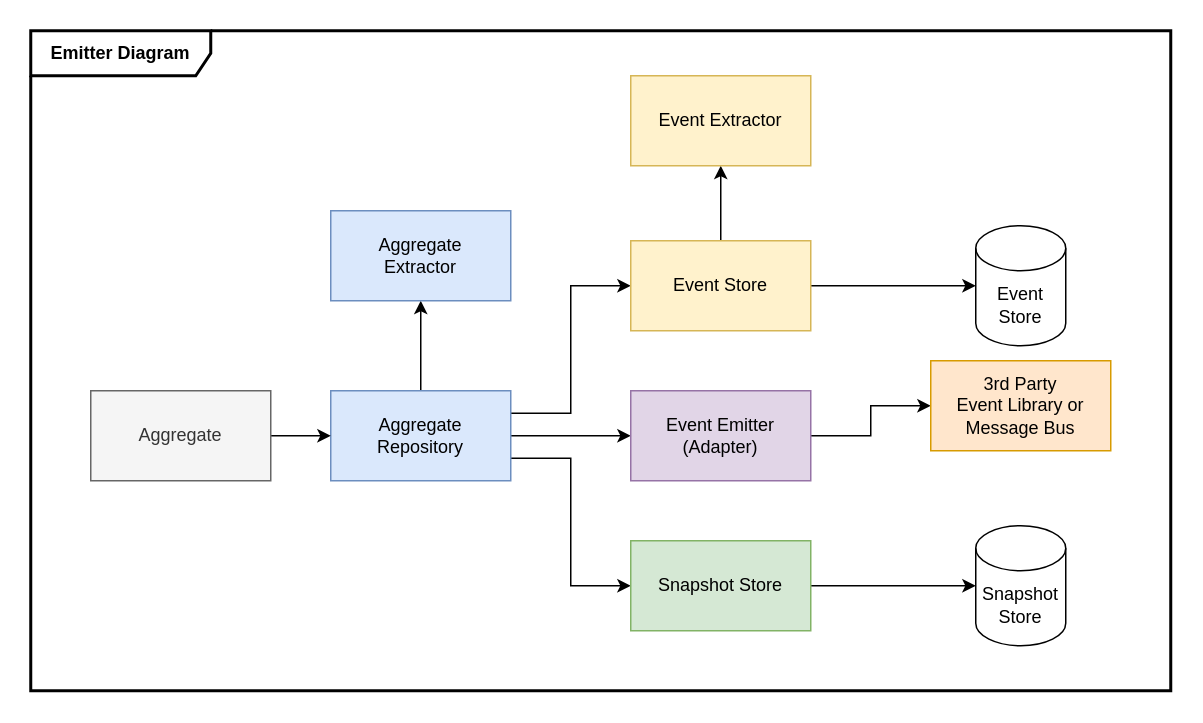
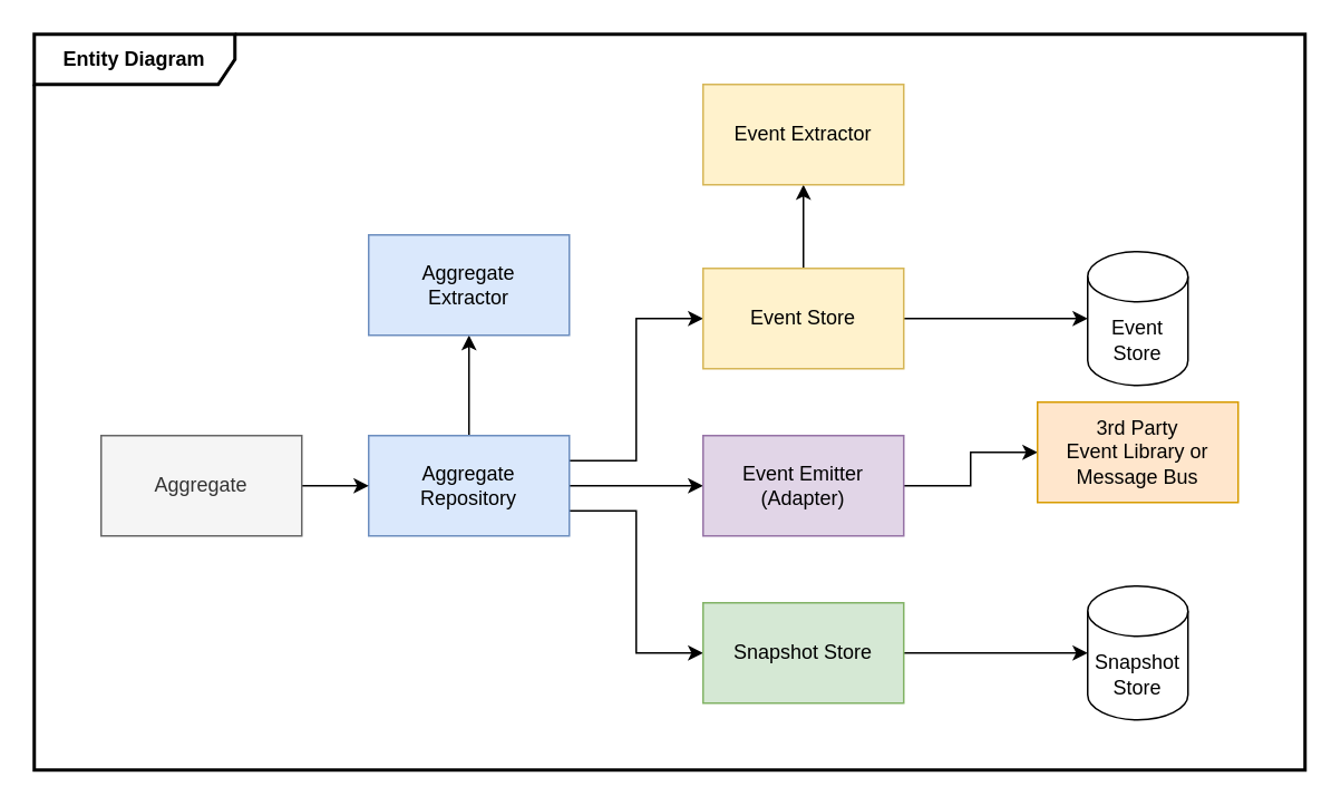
  <mxCell id="0" />
  <mxCell id="1" parent="0" />
  <mxCell id="2" style="edgeStyle=orthogonalEdgeStyle;rounded=0;orthogonalLoop=1;jettySize=auto;html=1;exitX=1;exitY=0.25;exitDx=0;exitDy=0;entryX=0;entryY=0.5;entryDx=0;entryDy=0;" parent="1" source="6" target="9" edge="1"><mxGeometry relative="1" as="geometry" /></mxCell>
  <mxCell id="3" style="edgeStyle=orthogonalEdgeStyle;rounded=0;orthogonalLoop=1;jettySize=auto;html=1;exitX=1;exitY=0.75;exitDx=0;exitDy=0;entryX=0;entryY=0.5;entryDx=0;entryDy=0;" parent="1" source="6" target="11" edge="1"><mxGeometry relative="1" as="geometry" /></mxCell>
  <mxCell id="4" style="edgeStyle=orthogonalEdgeStyle;rounded=0;orthogonalLoop=1;jettySize=auto;html=1;exitX=0.5;exitY=0;exitDx=0;exitDy=0;" parent="1" source="6" target="13" edge="1"><mxGeometry relative="1" as="geometry" /></mxCell>
  <mxCell id="5" style="edgeStyle=orthogonalEdgeStyle;rounded=0;orthogonalLoop=1;jettySize=auto;html=1;exitX=1;exitY=0.5;exitDx=0;exitDy=0;" parent="1" source="6" target="17" edge="1"><mxGeometry relative="1" as="geometry" /></mxCell>
  <mxCell id="6" value="Aggregate&lt;br&gt;Repository" style="rounded=0;whiteSpace=wrap;html=1;fillColor=#dae8fc;strokeColor=#6c8ebf;" parent="1" vertex="1"><mxGeometry x="220" y="260" width="120" height="60" as="geometry" /></mxCell>
  <mxCell id="7" style="edgeStyle=orthogonalEdgeStyle;rounded=0;orthogonalLoop=1;jettySize=auto;html=1;exitX=0.5;exitY=0;exitDx=0;exitDy=0;" parent="1" source="9" target="12" edge="1"><mxGeometry relative="1" as="geometry" /></mxCell>
  <mxCell id="8" style="edgeStyle=orthogonalEdgeStyle;rounded=0;orthogonalLoop=1;jettySize=auto;html=1;exitX=1;exitY=0.5;exitDx=0;exitDy=0;" parent="1" source="9" target="21" edge="1"><mxGeometry relative="1" as="geometry" /></mxCell>
  <mxCell id="9" value="Event Store" style="rounded=0;whiteSpace=wrap;html=1;fillColor=#fff2cc;strokeColor=#d6b656;" parent="1" vertex="1"><mxGeometry x="420" y="160" width="120" height="60" as="geometry" /></mxCell>
  <mxCell id="10" style="edgeStyle=orthogonalEdgeStyle;rounded=0;orthogonalLoop=1;jettySize=auto;html=1;exitX=1;exitY=0.5;exitDx=0;exitDy=0;" parent="1" source="11" target="20" edge="1"><mxGeometry relative="1" as="geometry" /></mxCell>
  <mxCell id="11" value="Snapshot Store" style="rounded=0;whiteSpace=wrap;html=1;fillColor=#d5e8d4;strokeColor=#82b366;" parent="1" vertex="1"><mxGeometry x="420" y="360" width="120" height="60" as="geometry" /></mxCell>
  <mxCell id="12" value="Event Extractor" style="rounded=0;whiteSpace=wrap;html=1;fillColor=#fff2cc;strokeColor=#d6b656;" parent="1" vertex="1"><mxGeometry x="420" y="50" width="120" height="60" as="geometry" /></mxCell>
  <mxCell id="13" value="Aggregate&lt;br&gt;Extractor" style="rounded=0;whiteSpace=wrap;html=1;fillColor=#dae8fc;strokeColor=#6c8ebf;" parent="1" vertex="1"><mxGeometry x="220" y="140" width="120" height="60" as="geometry" /></mxCell>
  <mxCell id="14" style="edgeStyle=orthogonalEdgeStyle;rounded=0;orthogonalLoop=1;jettySize=auto;html=1;exitX=1;exitY=0.5;exitDx=0;exitDy=0;" parent="1" source="15" target="6" edge="1"><mxGeometry relative="1" as="geometry" /></mxCell>
  <mxCell id="15" value="Aggregate" style="rounded=0;whiteSpace=wrap;html=1;fillColor=#f5f5f5;strokeColor=#666666;fontColor=#333333;" parent="1" vertex="1"><mxGeometry x="60" y="260" width="120" height="60" as="geometry" /></mxCell>
  <mxCell id="16" style="edgeStyle=orthogonalEdgeStyle;rounded=0;orthogonalLoop=1;jettySize=auto;html=1;exitX=1;exitY=0.5;exitDx=0;exitDy=0;" parent="1" source="17" target="19" edge="1"><mxGeometry relative="1" as="geometry" /></mxCell>
  <mxCell id="17" value="Event Emitter&lt;br&gt;(Adapter)" style="rounded=0;whiteSpace=wrap;html=1;fillColor=#e1d5e7;strokeColor=#9673a6;" parent="1" vertex="1"><mxGeometry x="420" y="260" width="120" height="60" as="geometry" /></mxCell>
- <mxCell id="18" value="Emitter Diagram" style="shape=umlFrame;whiteSpace=wrap;html=1;pointerEvents=0;width=120;height=30;fontStyle=1;strokeWidth=2;" parent="1" vertex="1"><mxGeometry x="20" y="20" width="760" height="440" as="geometry" /></mxCell>
+ <mxCell id="18" value="Entity Diagram" style="shape=umlFrame;whiteSpace=wrap;html=1;pointerEvents=0;width=120;height=30;fontStyle=1;strokeWidth=2;" parent="1" vertex="1"><mxGeometry x="20" y="20" width="760" height="440" as="geometry" /></mxCell>
  <mxCell id="19" value="3rd Party&lt;br&gt;Event Library or&lt;br&gt;Message Bus" style="rounded=0;whiteSpace=wrap;html=1;fillColor=#ffe6cc;strokeColor=#d79b00;" parent="1" vertex="1"><mxGeometry x="620" y="240" width="120" height="60" as="geometry" /></mxCell>
  <mxCell id="20" value="Snapshot&lt;br&gt;Store" style="shape=cylinder3;whiteSpace=wrap;html=1;boundedLbl=1;backgroundOutline=1;size=15;" parent="1" vertex="1"><mxGeometry x="650" y="350" width="60" height="80" as="geometry" /></mxCell>
  <mxCell id="21" value="Event&lt;br&gt;Store" style="shape=cylinder3;whiteSpace=wrap;html=1;boundedLbl=1;backgroundOutline=1;size=15;" parent="1" vertex="1"><mxGeometry x="650" y="150" width="60" height="80" as="geometry" /></mxCell>
